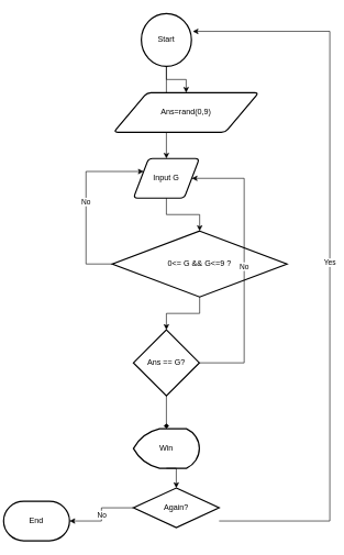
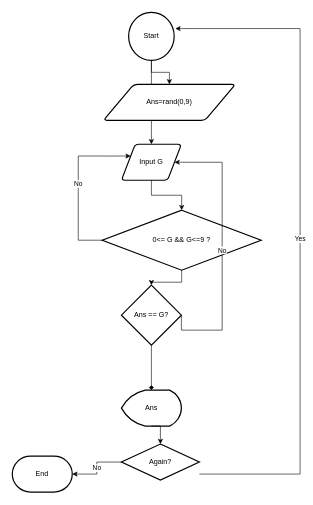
  <mxCell id="0" />
  <mxCell id="1" parent="0" />
  <mxCell id="2" style="edgeStyle=orthogonalEdgeStyle;rounded=0;orthogonalLoop=1;jettySize=auto;html=1;exitX=0.5;exitY=1;exitDx=0;exitDy=0;exitPerimeter=0;" edge="1" parent="1" source="4" target="5"><mxGeometry relative="1" as="geometry" /></mxCell>
  <mxCell id="3" style="edgeStyle=orthogonalEdgeStyle;rounded=0;orthogonalLoop=1;jettySize=auto;html=1;exitX=0.5;exitY=1;exitDx=0;exitDy=0;exitPerimeter=0;" edge="1" parent="1" source="4" target="6"><mxGeometry relative="1" as="geometry" /></mxCell>
  <mxCell id="4" value="Start" style="strokeWidth=2;html=1;shape=mxgraph.flowchart.start_2;whiteSpace=wrap;" vertex="1" parent="1"><mxGeometry x="214" y="20" width="76" height="80" as="geometry" /></mxCell>
  <mxCell id="5" value="Ans=rand(0,9)" style="shape=parallelogram;html=1;strokeWidth=2;perimeter=parallelogramPerimeter;whiteSpace=wrap;rounded=1;arcSize=12;size=0.23;" vertex="1" parent="1"><mxGeometry x="172" y="140" width="220" height="60" as="geometry" /></mxCell>
  <mxCell id="6" value="Input G" style="shape=parallelogram;html=1;strokeWidth=2;perimeter=parallelogramPerimeter;whiteSpace=wrap;rounded=1;arcSize=12;size=0.23;" vertex="1" parent="1"><mxGeometry x="202" y="240" width="100" height="60" as="geometry" /></mxCell>
  <mxCell id="7" value="No" style="edgeStyle=orthogonalEdgeStyle;rounded=0;orthogonalLoop=1;jettySize=auto;html=1;exitX=0;exitY=0.5;exitDx=0;exitDy=0;exitPerimeter=0;entryX=0;entryY=0.25;entryDx=0;entryDy=0;" edge="1" parent="1" source="8" target="6"><mxGeometry relative="1" as="geometry"><Array as="points"><mxPoint x="130" y="400" /><mxPoint x="130" y="260" /></Array></mxGeometry></mxCell>
  <mxCell id="8" value="0&amp;lt;= G &amp;amp;&amp;amp; G&amp;lt;=9 ?" style="strokeWidth=2;html=1;shape=mxgraph.flowchart.decision;whiteSpace=wrap;" vertex="1" parent="1"><mxGeometry x="170" y="350" width="265" height="100" as="geometry" /></mxCell>
  <mxCell id="9" style="edgeStyle=orthogonalEdgeStyle;rounded=0;orthogonalLoop=1;jettySize=auto;html=1;exitX=0.5;exitY=1;exitDx=0;exitDy=0;entryX=0.5;entryY=0;entryDx=0;entryDy=0;entryPerimeter=0;" edge="1" parent="1" source="6" target="8"><mxGeometry relative="1" as="geometry" /></mxCell>
  <mxCell id="10" value="No" style="edgeStyle=orthogonalEdgeStyle;rounded=0;orthogonalLoop=1;jettySize=auto;html=1;exitX=1;exitY=0.5;exitDx=0;exitDy=0;exitPerimeter=0;entryX=1;entryY=0.5;entryDx=0;entryDy=0;" edge="1" parent="1" source="11" target="6"><mxGeometry relative="1" as="geometry"><Array as="points"><mxPoint x="370" y="550" /><mxPoint x="370" y="270" /></Array></mxGeometry></mxCell>
- <mxCell id="11" value="Ans == G?" style="strokeWidth=2;html=1;shape=mxgraph.flowchart.decision;whiteSpace=wrap;" vertex="1" parent="1"><mxGeometry x="202" y="500" width="100" height="100" as="geometry" /></mxCell>
+ <mxCell id="11" value="Ans == G?" style="strokeWidth=2;html=1;shape=mxgraph.flowchart.decision;whiteSpace=wrap;" vertex="1" parent="1"><mxGeometry x="202" y="475" width="100" height="100" as="geometry" /></mxCell>
  <mxCell id="12" style="edgeStyle=orthogonalEdgeStyle;rounded=0;orthogonalLoop=1;jettySize=auto;html=1;exitX=0.5;exitY=1;exitDx=0;exitDy=0;exitPerimeter=0;entryX=0.5;entryY=0;entryDx=0;entryDy=0;entryPerimeter=0;" edge="1" parent="1" source="8" target="11"><mxGeometry relative="1" as="geometry" /></mxCell>
- <mxCell id="13" value="Win" style="strokeWidth=2;html=1;shape=mxgraph.flowchart.display;whiteSpace=wrap;" vertex="1" parent="1"><mxGeometry x="202" y="650" width="100" height="60" as="geometry" /></mxCell>
+ <mxCell id="13" value="Ans" style="strokeWidth=2;html=1;shape=mxgraph.flowchart.display;whiteSpace=wrap;" vertex="1" parent="1"><mxGeometry x="202" y="650" width="100" height="60" as="geometry" /></mxCell>
  <mxCell id="14" style="edgeStyle=orthogonalEdgeStyle;rounded=0;orthogonalLoop=1;jettySize=auto;html=1;exitX=0.5;exitY=1;exitDx=0;exitDy=0;exitPerimeter=0;entryX=0.5;entryY=0;entryDx=0;entryDy=0;entryPerimeter=0;endArrow=diamond;" edge="1" parent="1" source="11" target="13"><mxGeometry relative="1" as="geometry" /></mxCell>
  <mxCell id="15" value="Again?" style="strokeWidth=2;html=1;shape=mxgraph.flowchart.decision;whiteSpace=wrap;" vertex="1" parent="1"><mxGeometry x="202" y="740" width="130" height="60" as="geometry" /></mxCell>
  <mxCell id="16" value="Yes" style="edgeStyle=orthogonalEdgeStyle;rounded=0;orthogonalLoop=1;jettySize=auto;html=1;entryX=1.026;entryY=0.338;entryDx=0;entryDy=0;entryPerimeter=0;" edge="1" parent="1" source="15" target="4"><mxGeometry relative="1" as="geometry"><Array as="points"><mxPoint x="500" y="790" /><mxPoint x="500" y="47" /></Array></mxGeometry></mxCell>
  <mxCell id="17" style="edgeStyle=orthogonalEdgeStyle;rounded=0;orthogonalLoop=1;jettySize=auto;html=1;exitX=0.5;exitY=1;exitDx=0;exitDy=0;exitPerimeter=0;entryX=0.5;entryY=0;entryDx=0;entryDy=0;entryPerimeter=0;" edge="1" parent="1" source="13" target="15"><mxGeometry relative="1" as="geometry" /></mxCell>
- <mxCell id="18" value="End" style="strokeWidth=2;html=1;shape=mxgraph.flowchart.terminator;whiteSpace=wrap;" vertex="1" parent="1"><mxGeometry x="5" y="760" width="100" height="60" as="geometry" /></mxCell>
+ <mxCell id="18" value="End" style="strokeWidth=2;html=1;shape=mxgraph.flowchart.terminator;whiteSpace=wrap;" vertex="1" parent="1"><mxGeometry x="20" y="760" width="100" height="60" as="geometry" /></mxCell>
  <mxCell id="19" value="No" style="edgeStyle=orthogonalEdgeStyle;rounded=0;orthogonalLoop=1;jettySize=auto;html=1;exitX=0;exitY=0.5;exitDx=0;exitDy=0;exitPerimeter=0;entryX=1;entryY=0.5;entryDx=0;entryDy=0;entryPerimeter=0;" edge="1" parent="1" source="15" target="18"><mxGeometry relative="1" as="geometry" /></mxCell>
